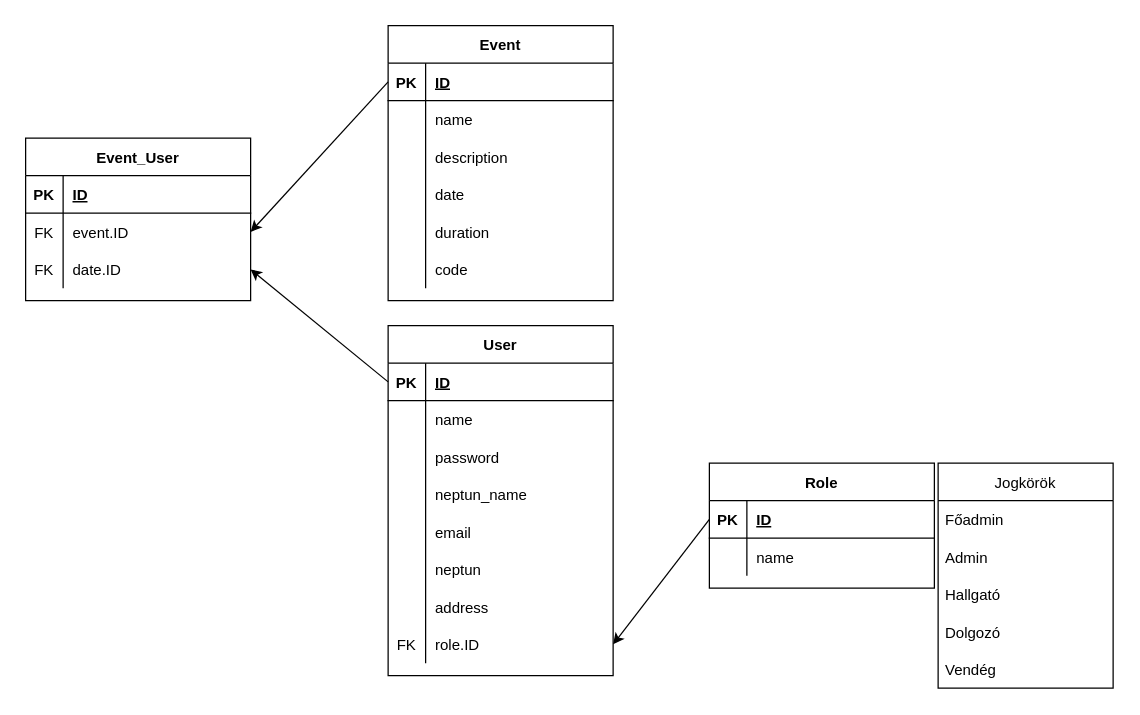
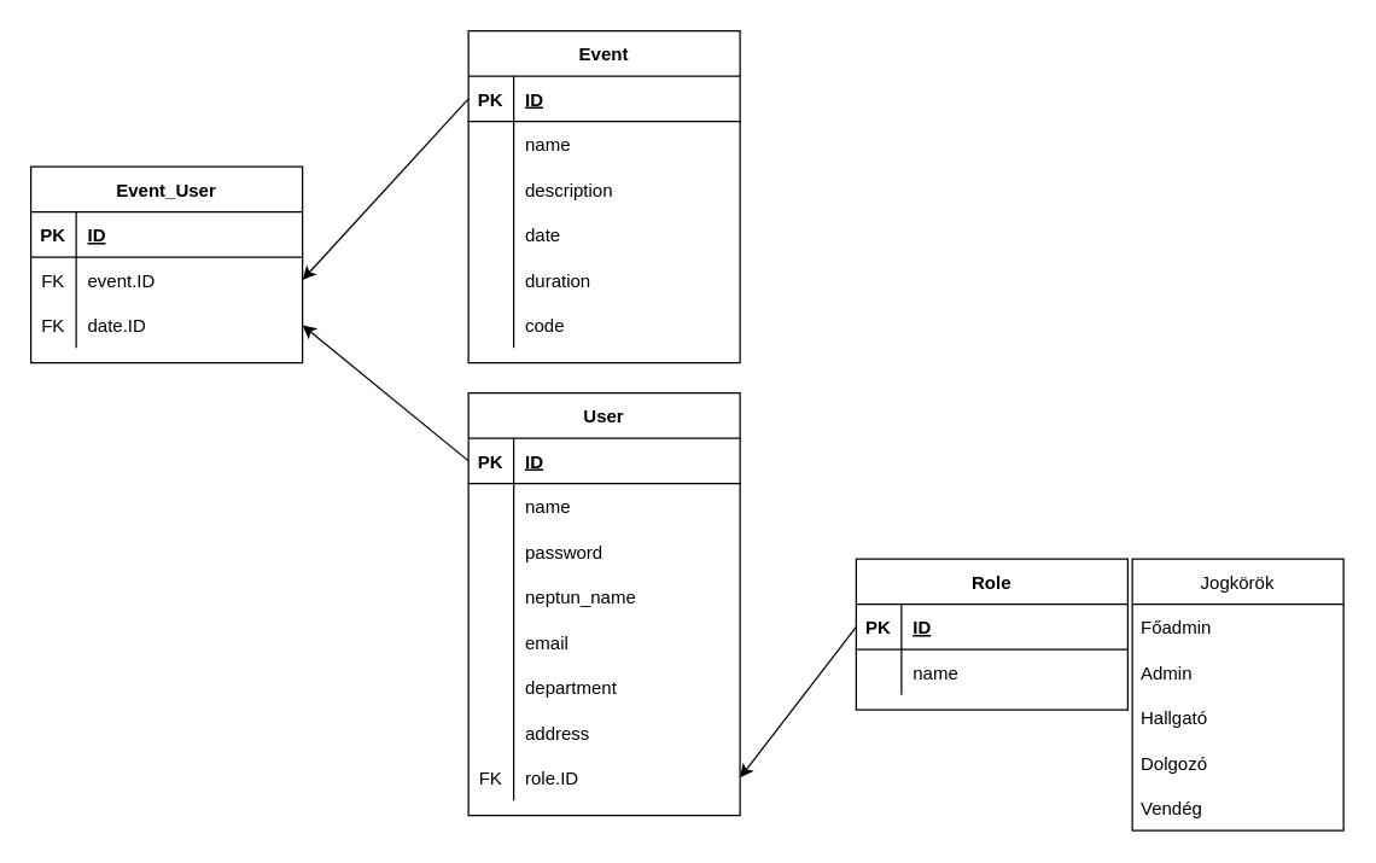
  <mxCell id="0" />
  <mxCell id="1" parent="0" />
  <mxCell id="2" value="User" style="shape=table;startSize=30;container=1;collapsible=1;childLayout=tableLayout;fixedRows=1;rowLines=0;fontStyle=1;align=center;resizeLast=1;" parent="1" vertex="1"><mxGeometry x="310" y="260" width="180" height="280" as="geometry" /></mxCell>
  <mxCell id="3" value="" style="shape=tableRow;horizontal=0;startSize=0;swimlaneHead=0;swimlaneBody=0;fillColor=none;collapsible=0;dropTarget=0;points=[[0,0.5],[1,0.5]];portConstraint=eastwest;top=0;left=0;right=0;bottom=1;" parent="2" vertex="1"><mxGeometry y="30" width="180" height="30" as="geometry" /></mxCell>
  <mxCell id="4" value="PK" style="shape=partialRectangle;connectable=0;fillColor=none;top=0;left=0;bottom=0;right=0;fontStyle=1;overflow=hidden;" parent="3" vertex="1"><mxGeometry width="30" height="30" as="geometry"><mxRectangle width="30" height="30" as="alternateBounds" /></mxGeometry></mxCell>
  <mxCell id="5" value="ID" style="shape=partialRectangle;connectable=0;fillColor=none;top=0;left=0;bottom=0;right=0;align=left;spacingLeft=6;fontStyle=5;overflow=hidden;" parent="3" vertex="1"><mxGeometry x="30" width="150" height="30" as="geometry"><mxRectangle width="150" height="30" as="alternateBounds" /></mxGeometry></mxCell>
  <mxCell id="6" value="" style="shape=tableRow;horizontal=0;startSize=0;swimlaneHead=0;swimlaneBody=0;fillColor=none;collapsible=0;dropTarget=0;points=[[0,0.5],[1,0.5]];portConstraint=eastwest;top=0;left=0;right=0;bottom=0;" parent="2" vertex="1"><mxGeometry y="60" width="180" height="30" as="geometry" /></mxCell>
  <mxCell id="7" value="" style="shape=partialRectangle;connectable=0;fillColor=none;top=0;left=0;bottom=0;right=0;editable=1;overflow=hidden;" parent="6" vertex="1"><mxGeometry width="30" height="30" as="geometry"><mxRectangle width="30" height="30" as="alternateBounds" /></mxGeometry></mxCell>
  <mxCell id="8" value="name" style="shape=partialRectangle;connectable=0;fillColor=none;top=0;left=0;bottom=0;right=0;align=left;spacingLeft=6;overflow=hidden;" parent="6" vertex="1"><mxGeometry x="30" width="150" height="30" as="geometry"><mxRectangle width="150" height="30" as="alternateBounds" /></mxGeometry></mxCell>
  <mxCell id="9" value="" style="shape=tableRow;horizontal=0;startSize=0;swimlaneHead=0;swimlaneBody=0;fillColor=none;collapsible=0;dropTarget=0;points=[[0,0.5],[1,0.5]];portConstraint=eastwest;top=0;left=0;right=0;bottom=0;" vertex="1" parent="2"><mxGeometry y="90" width="180" height="30" as="geometry" /></mxCell>
  <mxCell id="10" value="" style="shape=partialRectangle;connectable=0;fillColor=none;top=0;left=0;bottom=0;right=0;editable=1;overflow=hidden;" vertex="1" parent="9"><mxGeometry width="30" height="30" as="geometry"><mxRectangle width="30" height="30" as="alternateBounds" /></mxGeometry></mxCell>
  <mxCell id="11" value="password" style="shape=partialRectangle;connectable=0;fillColor=none;top=0;left=0;bottom=0;right=0;align=left;spacingLeft=6;overflow=hidden;" vertex="1" parent="9"><mxGeometry x="30" width="150" height="30" as="geometry"><mxRectangle width="150" height="30" as="alternateBounds" /></mxGeometry></mxCell>
  <mxCell id="12" value="" style="shape=tableRow;horizontal=0;startSize=0;swimlaneHead=0;swimlaneBody=0;fillColor=none;collapsible=0;dropTarget=0;points=[[0,0.5],[1,0.5]];portConstraint=eastwest;top=0;left=0;right=0;bottom=0;" parent="2" vertex="1"><mxGeometry y="120" width="180" height="30" as="geometry" /></mxCell>
  <mxCell id="13" value="" style="shape=partialRectangle;connectable=0;fillColor=none;top=0;left=0;bottom=0;right=0;editable=1;overflow=hidden;" parent="12" vertex="1"><mxGeometry width="30" height="30" as="geometry"><mxRectangle width="30" height="30" as="alternateBounds" /></mxGeometry></mxCell>
  <mxCell id="14" value="neptun_name" style="shape=partialRectangle;connectable=0;fillColor=none;top=0;left=0;bottom=0;right=0;align=left;spacingLeft=6;overflow=hidden;" parent="12" vertex="1"><mxGeometry x="30" width="150" height="30" as="geometry"><mxRectangle width="150" height="30" as="alternateBounds" /></mxGeometry></mxCell>
  <mxCell id="15" value="" style="shape=tableRow;horizontal=0;startSize=0;swimlaneHead=0;swimlaneBody=0;fillColor=none;collapsible=0;dropTarget=0;points=[[0,0.5],[1,0.5]];portConstraint=eastwest;top=0;left=0;right=0;bottom=0;" parent="2" vertex="1"><mxGeometry y="150" width="180" height="30" as="geometry" /></mxCell>
  <mxCell id="16" value="" style="shape=partialRectangle;connectable=0;fillColor=none;top=0;left=0;bottom=0;right=0;editable=1;overflow=hidden;" parent="15" vertex="1"><mxGeometry width="30" height="30" as="geometry"><mxRectangle width="30" height="30" as="alternateBounds" /></mxGeometry></mxCell>
  <mxCell id="17" value="email" style="shape=partialRectangle;connectable=0;fillColor=none;top=0;left=0;bottom=0;right=0;align=left;spacingLeft=6;overflow=hidden;" parent="15" vertex="1"><mxGeometry x="30" width="150" height="30" as="geometry"><mxRectangle width="150" height="30" as="alternateBounds" /></mxGeometry></mxCell>
  <mxCell id="18" value="" style="shape=tableRow;horizontal=0;startSize=0;swimlaneHead=0;swimlaneBody=0;fillColor=none;collapsible=0;dropTarget=0;points=[[0,0.5],[1,0.5]];portConstraint=eastwest;top=0;left=0;right=0;bottom=0;" parent="2" vertex="1"><mxGeometry y="180" width="180" height="30" as="geometry" /></mxCell>
  <mxCell id="19" value="" style="shape=partialRectangle;connectable=0;fillColor=none;top=0;left=0;bottom=0;right=0;editable=1;overflow=hidden;" parent="18" vertex="1"><mxGeometry width="30" height="30" as="geometry"><mxRectangle width="30" height="30" as="alternateBounds" /></mxGeometry></mxCell>
- <mxCell id="20" value="neptun" style="shape=partialRectangle;connectable=0;fillColor=none;top=0;left=0;bottom=0;right=0;align=left;spacingLeft=6;overflow=hidden;" parent="18" vertex="1"><mxGeometry x="30" width="150" height="30" as="geometry"><mxRectangle width="150" height="30" as="alternateBounds" /></mxGeometry></mxCell>
+ <mxCell id="20" value="department" style="shape=partialRectangle;connectable=0;fillColor=none;top=0;left=0;bottom=0;right=0;align=left;spacingLeft=6;overflow=hidden;" parent="18" vertex="1"><mxGeometry x="30" width="150" height="30" as="geometry"><mxRectangle width="150" height="30" as="alternateBounds" /></mxGeometry></mxCell>
  <mxCell id="21" value="" style="shape=tableRow;horizontal=0;startSize=0;swimlaneHead=0;swimlaneBody=0;fillColor=none;collapsible=0;dropTarget=0;points=[[0,0.5],[1,0.5]];portConstraint=eastwest;top=0;left=0;right=0;bottom=0;" parent="2" vertex="1"><mxGeometry y="210" width="180" height="30" as="geometry" /></mxCell>
  <mxCell id="22" value="" style="shape=partialRectangle;connectable=0;fillColor=none;top=0;left=0;bottom=0;right=0;editable=1;overflow=hidden;" parent="21" vertex="1"><mxGeometry width="30" height="30" as="geometry"><mxRectangle width="30" height="30" as="alternateBounds" /></mxGeometry></mxCell>
  <mxCell id="23" value="address" style="shape=partialRectangle;connectable=0;fillColor=none;top=0;left=0;bottom=0;right=0;align=left;spacingLeft=6;overflow=hidden;" parent="21" vertex="1"><mxGeometry x="30" width="150" height="30" as="geometry"><mxRectangle width="150" height="30" as="alternateBounds" /></mxGeometry></mxCell>
  <mxCell id="24" value="" style="shape=tableRow;horizontal=0;startSize=0;swimlaneHead=0;swimlaneBody=0;fillColor=none;collapsible=0;dropTarget=0;points=[[0,0.5],[1,0.5]];portConstraint=eastwest;top=0;left=0;right=0;bottom=0;" parent="2" vertex="1"><mxGeometry y="240" width="180" height="30" as="geometry" /></mxCell>
  <mxCell id="25" value="FK" style="shape=partialRectangle;connectable=0;fillColor=none;top=0;left=0;bottom=0;right=0;editable=1;overflow=hidden;" parent="24" vertex="1"><mxGeometry width="30" height="30" as="geometry"><mxRectangle width="30" height="30" as="alternateBounds" /></mxGeometry></mxCell>
  <mxCell id="26" value="role.ID" style="shape=partialRectangle;connectable=0;fillColor=none;top=0;left=0;bottom=0;right=0;align=left;spacingLeft=6;overflow=hidden;" parent="24" vertex="1"><mxGeometry x="30" width="150" height="30" as="geometry"><mxRectangle width="150" height="30" as="alternateBounds" /></mxGeometry></mxCell>
  <mxCell id="27" value="Event" style="shape=table;startSize=30;container=1;collapsible=1;childLayout=tableLayout;fixedRows=1;rowLines=0;fontStyle=1;align=center;resizeLast=1;" parent="1" vertex="1"><mxGeometry x="310" y="20" width="180" height="220" as="geometry" /></mxCell>
  <mxCell id="28" value="" style="shape=tableRow;horizontal=0;startSize=0;swimlaneHead=0;swimlaneBody=0;fillColor=none;collapsible=0;dropTarget=0;points=[[0,0.5],[1,0.5]];portConstraint=eastwest;top=0;left=0;right=0;bottom=1;" parent="27" vertex="1"><mxGeometry y="30" width="180" height="30" as="geometry" /></mxCell>
  <mxCell id="29" value="PK" style="shape=partialRectangle;connectable=0;fillColor=none;top=0;left=0;bottom=0;right=0;fontStyle=1;overflow=hidden;" parent="28" vertex="1"><mxGeometry width="30" height="30" as="geometry"><mxRectangle width="30" height="30" as="alternateBounds" /></mxGeometry></mxCell>
  <mxCell id="30" value="ID" style="shape=partialRectangle;connectable=0;fillColor=none;top=0;left=0;bottom=0;right=0;align=left;spacingLeft=6;fontStyle=5;overflow=hidden;" parent="28" vertex="1"><mxGeometry x="30" width="150" height="30" as="geometry"><mxRectangle width="150" height="30" as="alternateBounds" /></mxGeometry></mxCell>
  <mxCell id="31" value="" style="shape=tableRow;horizontal=0;startSize=0;swimlaneHead=0;swimlaneBody=0;fillColor=none;collapsible=0;dropTarget=0;points=[[0,0.5],[1,0.5]];portConstraint=eastwest;top=0;left=0;right=0;bottom=0;" parent="27" vertex="1"><mxGeometry y="60" width="180" height="30" as="geometry" /></mxCell>
  <mxCell id="32" value="" style="shape=partialRectangle;connectable=0;fillColor=none;top=0;left=0;bottom=0;right=0;editable=1;overflow=hidden;" parent="31" vertex="1"><mxGeometry width="30" height="30" as="geometry"><mxRectangle width="30" height="30" as="alternateBounds" /></mxGeometry></mxCell>
  <mxCell id="33" value="name" style="shape=partialRectangle;connectable=0;fillColor=none;top=0;left=0;bottom=0;right=0;align=left;spacingLeft=6;overflow=hidden;" parent="31" vertex="1"><mxGeometry x="30" width="150" height="30" as="geometry"><mxRectangle width="150" height="30" as="alternateBounds" /></mxGeometry></mxCell>
  <mxCell id="34" value="" style="shape=tableRow;horizontal=0;startSize=0;swimlaneHead=0;swimlaneBody=0;fillColor=none;collapsible=0;dropTarget=0;points=[[0,0.5],[1,0.5]];portConstraint=eastwest;top=0;left=0;right=0;bottom=0;" parent="27" vertex="1"><mxGeometry y="90" width="180" height="30" as="geometry" /></mxCell>
  <mxCell id="35" value="" style="shape=partialRectangle;connectable=0;fillColor=none;top=0;left=0;bottom=0;right=0;editable=1;overflow=hidden;" parent="34" vertex="1"><mxGeometry width="30" height="30" as="geometry"><mxRectangle width="30" height="30" as="alternateBounds" /></mxGeometry></mxCell>
  <mxCell id="36" value="description" style="shape=partialRectangle;connectable=0;fillColor=none;top=0;left=0;bottom=0;right=0;align=left;spacingLeft=6;overflow=hidden;" parent="34" vertex="1"><mxGeometry x="30" width="150" height="30" as="geometry"><mxRectangle width="150" height="30" as="alternateBounds" /></mxGeometry></mxCell>
  <mxCell id="37" value="" style="shape=tableRow;horizontal=0;startSize=0;swimlaneHead=0;swimlaneBody=0;fillColor=none;collapsible=0;dropTarget=0;points=[[0,0.5],[1,0.5]];portConstraint=eastwest;top=0;left=0;right=0;bottom=0;" parent="27" vertex="1"><mxGeometry y="120" width="180" height="30" as="geometry" /></mxCell>
  <mxCell id="38" value="" style="shape=partialRectangle;connectable=0;fillColor=none;top=0;left=0;bottom=0;right=0;editable=1;overflow=hidden;" parent="37" vertex="1"><mxGeometry width="30" height="30" as="geometry"><mxRectangle width="30" height="30" as="alternateBounds" /></mxGeometry></mxCell>
  <mxCell id="39" value="date" style="shape=partialRectangle;connectable=0;fillColor=none;top=0;left=0;bottom=0;right=0;align=left;spacingLeft=6;overflow=hidden;" parent="37" vertex="1"><mxGeometry x="30" width="150" height="30" as="geometry"><mxRectangle width="150" height="30" as="alternateBounds" /></mxGeometry></mxCell>
  <mxCell id="40" value="" style="shape=tableRow;horizontal=0;startSize=0;swimlaneHead=0;swimlaneBody=0;fillColor=none;collapsible=0;dropTarget=0;points=[[0,0.5],[1,0.5]];portConstraint=eastwest;top=0;left=0;right=0;bottom=0;" parent="27" vertex="1"><mxGeometry y="150" width="180" height="30" as="geometry" /></mxCell>
  <mxCell id="41" value="" style="shape=partialRectangle;connectable=0;fillColor=none;top=0;left=0;bottom=0;right=0;editable=1;overflow=hidden;" parent="40" vertex="1"><mxGeometry width="30" height="30" as="geometry"><mxRectangle width="30" height="30" as="alternateBounds" /></mxGeometry></mxCell>
  <mxCell id="42" value="duration" style="shape=partialRectangle;connectable=0;fillColor=none;top=0;left=0;bottom=0;right=0;align=left;spacingLeft=6;overflow=hidden;" parent="40" vertex="1"><mxGeometry x="30" width="150" height="30" as="geometry"><mxRectangle width="150" height="30" as="alternateBounds" /></mxGeometry></mxCell>
  <mxCell id="43" value="" style="shape=tableRow;horizontal=0;startSize=0;swimlaneHead=0;swimlaneBody=0;fillColor=none;collapsible=0;dropTarget=0;points=[[0,0.5],[1,0.5]];portConstraint=eastwest;top=0;left=0;right=0;bottom=0;" vertex="1" parent="27"><mxGeometry y="180" width="180" height="30" as="geometry" /></mxCell>
  <mxCell id="44" value="" style="shape=partialRectangle;connectable=0;fillColor=none;top=0;left=0;bottom=0;right=0;editable=1;overflow=hidden;" vertex="1" parent="43"><mxGeometry width="30" height="30" as="geometry"><mxRectangle width="30" height="30" as="alternateBounds" /></mxGeometry></mxCell>
  <mxCell id="45" value="code" style="shape=partialRectangle;connectable=0;fillColor=none;top=0;left=0;bottom=0;right=0;align=left;spacingLeft=6;overflow=hidden;" vertex="1" parent="43"><mxGeometry x="30" width="150" height="30" as="geometry"><mxRectangle width="150" height="30" as="alternateBounds" /></mxGeometry></mxCell>
  <mxCell id="46" value="Event_User" style="shape=table;startSize=30;container=1;collapsible=1;childLayout=tableLayout;fixedRows=1;rowLines=0;fontStyle=1;align=center;resizeLast=1;" parent="1" vertex="1"><mxGeometry x="20" y="110" width="180" height="130" as="geometry" /></mxCell>
  <mxCell id="47" value="" style="shape=tableRow;horizontal=0;startSize=0;swimlaneHead=0;swimlaneBody=0;fillColor=none;collapsible=0;dropTarget=0;points=[[0,0.5],[1,0.5]];portConstraint=eastwest;top=0;left=0;right=0;bottom=1;" parent="46" vertex="1"><mxGeometry y="30" width="180" height="30" as="geometry" /></mxCell>
  <mxCell id="48" value="PK" style="shape=partialRectangle;connectable=0;fillColor=none;top=0;left=0;bottom=0;right=0;fontStyle=1;overflow=hidden;" parent="47" vertex="1"><mxGeometry width="30" height="30" as="geometry"><mxRectangle width="30" height="30" as="alternateBounds" /></mxGeometry></mxCell>
  <mxCell id="49" value="ID" style="shape=partialRectangle;connectable=0;fillColor=none;top=0;left=0;bottom=0;right=0;align=left;spacingLeft=6;fontStyle=5;overflow=hidden;" parent="47" vertex="1"><mxGeometry x="30" width="150" height="30" as="geometry"><mxRectangle width="150" height="30" as="alternateBounds" /></mxGeometry></mxCell>
  <mxCell id="50" value="" style="shape=tableRow;horizontal=0;startSize=0;swimlaneHead=0;swimlaneBody=0;fillColor=none;collapsible=0;dropTarget=0;points=[[0,0.5],[1,0.5]];portConstraint=eastwest;top=0;left=0;right=0;bottom=0;" parent="46" vertex="1"><mxGeometry y="60" width="180" height="30" as="geometry" /></mxCell>
  <mxCell id="51" value="FK" style="shape=partialRectangle;connectable=0;fillColor=none;top=0;left=0;bottom=0;right=0;editable=1;overflow=hidden;" parent="50" vertex="1"><mxGeometry width="30" height="30" as="geometry"><mxRectangle width="30" height="30" as="alternateBounds" /></mxGeometry></mxCell>
  <mxCell id="52" value="event.ID" style="shape=partialRectangle;connectable=0;fillColor=none;top=0;left=0;bottom=0;right=0;align=left;spacingLeft=6;overflow=hidden;" parent="50" vertex="1"><mxGeometry x="30" width="150" height="30" as="geometry"><mxRectangle width="150" height="30" as="alternateBounds" /></mxGeometry></mxCell>
  <mxCell id="53" value="" style="shape=tableRow;horizontal=0;startSize=0;swimlaneHead=0;swimlaneBody=0;fillColor=none;collapsible=0;dropTarget=0;points=[[0,0.5],[1,0.5]];portConstraint=eastwest;top=0;left=0;right=0;bottom=0;" parent="46" vertex="1"><mxGeometry y="90" width="180" height="30" as="geometry" /></mxCell>
  <mxCell id="54" value="FK" style="shape=partialRectangle;connectable=0;fillColor=none;top=0;left=0;bottom=0;right=0;editable=1;overflow=hidden;" parent="53" vertex="1"><mxGeometry width="30" height="30" as="geometry"><mxRectangle width="30" height="30" as="alternateBounds" /></mxGeometry></mxCell>
  <mxCell id="55" value="date.ID" style="shape=partialRectangle;connectable=0;fillColor=none;top=0;left=0;bottom=0;right=0;align=left;spacingLeft=6;overflow=hidden;" parent="53" vertex="1"><mxGeometry x="30" width="150" height="30" as="geometry"><mxRectangle width="150" height="30" as="alternateBounds" /></mxGeometry></mxCell>
  <mxCell id="56" value="Role" style="shape=table;startSize=30;container=1;collapsible=1;childLayout=tableLayout;fixedRows=1;rowLines=0;fontStyle=1;align=center;resizeLast=1;" parent="1" vertex="1"><mxGeometry x="567" y="370" width="180" height="100" as="geometry" /></mxCell>
  <mxCell id="57" value="" style="shape=tableRow;horizontal=0;startSize=0;swimlaneHead=0;swimlaneBody=0;fillColor=none;collapsible=0;dropTarget=0;points=[[0,0.5],[1,0.5]];portConstraint=eastwest;top=0;left=0;right=0;bottom=1;" parent="56" vertex="1"><mxGeometry y="30" width="180" height="30" as="geometry" /></mxCell>
  <mxCell id="58" value="PK" style="shape=partialRectangle;connectable=0;fillColor=none;top=0;left=0;bottom=0;right=0;fontStyle=1;overflow=hidden;" parent="57" vertex="1"><mxGeometry width="30" height="30" as="geometry"><mxRectangle width="30" height="30" as="alternateBounds" /></mxGeometry></mxCell>
  <mxCell id="59" value="ID" style="shape=partialRectangle;connectable=0;fillColor=none;top=0;left=0;bottom=0;right=0;align=left;spacingLeft=6;fontStyle=5;overflow=hidden;" parent="57" vertex="1"><mxGeometry x="30" width="150" height="30" as="geometry"><mxRectangle width="150" height="30" as="alternateBounds" /></mxGeometry></mxCell>
  <mxCell id="60" value="" style="shape=tableRow;horizontal=0;startSize=0;swimlaneHead=0;swimlaneBody=0;fillColor=none;collapsible=0;dropTarget=0;points=[[0,0.5],[1,0.5]];portConstraint=eastwest;top=0;left=0;right=0;bottom=0;" parent="56" vertex="1"><mxGeometry y="60" width="180" height="30" as="geometry" /></mxCell>
  <mxCell id="61" value="" style="shape=partialRectangle;connectable=0;fillColor=none;top=0;left=0;bottom=0;right=0;editable=1;overflow=hidden;" parent="60" vertex="1"><mxGeometry width="30" height="30" as="geometry"><mxRectangle width="30" height="30" as="alternateBounds" /></mxGeometry></mxCell>
  <mxCell id="62" value="name" style="shape=partialRectangle;connectable=0;fillColor=none;top=0;left=0;bottom=0;right=0;align=left;spacingLeft=6;overflow=hidden;" parent="60" vertex="1"><mxGeometry x="30" width="150" height="30" as="geometry"><mxRectangle width="150" height="30" as="alternateBounds" /></mxGeometry></mxCell>
  <mxCell id="63" value="" style="endArrow=classic;html=1;rounded=0;exitX=0;exitY=0.5;exitDx=0;exitDy=0;entryX=1;entryY=0.5;entryDx=0;entryDy=0;" parent="1" source="57" target="24" edge="1"><mxGeometry width="50" height="50" relative="1" as="geometry"><mxPoint x="530" y="600" as="sourcePoint" /><mxPoint x="580" y="550" as="targetPoint" /></mxGeometry></mxCell>
  <mxCell id="64" value="" style="endArrow=classic;html=1;rounded=0;entryX=1;entryY=0.5;entryDx=0;entryDy=0;exitX=0;exitY=0.5;exitDx=0;exitDy=0;" parent="1" source="3" target="53" edge="1"><mxGeometry width="50" height="50" relative="1" as="geometry"><mxPoint x="210" y="650" as="sourcePoint" /><mxPoint x="260" y="600" as="targetPoint" /></mxGeometry></mxCell>
  <mxCell id="65" value="" style="endArrow=classic;html=1;rounded=0;exitX=0;exitY=0.5;exitDx=0;exitDy=0;entryX=1;entryY=0.5;entryDx=0;entryDy=0;" parent="1" source="28" target="50" edge="1"><mxGeometry width="50" height="50" relative="1" as="geometry"><mxPoint x="60" y="580" as="sourcePoint" /><mxPoint x="50" y="470" as="targetPoint" /></mxGeometry></mxCell>
  <mxCell id="66" value="Jogkörök" style="swimlane;fontStyle=0;childLayout=stackLayout;horizontal=1;startSize=30;horizontalStack=0;resizeParent=1;resizeParentMax=0;resizeLast=0;collapsible=1;marginBottom=0;" vertex="1" parent="1"><mxGeometry x="750" y="370" width="140" height="180" as="geometry" /></mxCell>
  <mxCell id="67" value="Főadmin" style="text;strokeColor=none;fillColor=none;align=left;verticalAlign=middle;spacingLeft=4;spacingRight=4;overflow=hidden;points=[[0,0.5],[1,0.5]];portConstraint=eastwest;rotatable=0;" vertex="1" parent="66"><mxGeometry y="30" width="140" height="30" as="geometry" /></mxCell>
  <mxCell id="68" value="Admin" style="text;strokeColor=none;fillColor=none;align=left;verticalAlign=middle;spacingLeft=4;spacingRight=4;overflow=hidden;points=[[0,0.5],[1,0.5]];portConstraint=eastwest;rotatable=0;" vertex="1" parent="66"><mxGeometry y="60" width="140" height="30" as="geometry" /></mxCell>
  <mxCell id="69" value="Hallgató" style="text;strokeColor=none;fillColor=none;align=left;verticalAlign=middle;spacingLeft=4;spacingRight=4;overflow=hidden;points=[[0,0.5],[1,0.5]];portConstraint=eastwest;rotatable=0;" vertex="1" parent="66"><mxGeometry y="90" width="140" height="30" as="geometry" /></mxCell>
  <mxCell id="70" value="Dolgozó" style="text;strokeColor=none;fillColor=none;align=left;verticalAlign=middle;spacingLeft=4;spacingRight=4;overflow=hidden;points=[[0,0.5],[1,0.5]];portConstraint=eastwest;rotatable=0;" vertex="1" parent="66"><mxGeometry y="120" width="140" height="30" as="geometry" /></mxCell>
  <mxCell id="71" value="Vendég" style="text;strokeColor=none;fillColor=none;align=left;verticalAlign=middle;spacingLeft=4;spacingRight=4;overflow=hidden;points=[[0,0.5],[1,0.5]];portConstraint=eastwest;rotatable=0;" vertex="1" parent="66"><mxGeometry y="150" width="140" height="30" as="geometry" /></mxCell>
